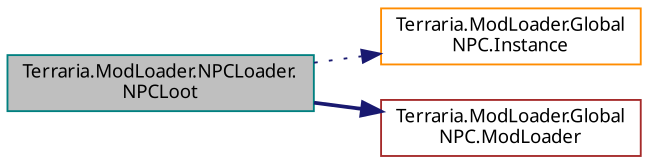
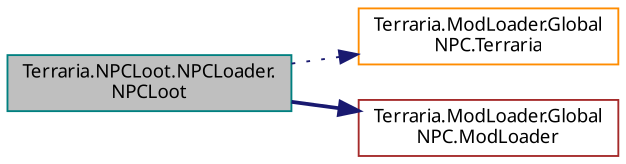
  digraph {
    fontname="Noto Sans"
    rankdir=LR
    node [fillcolor=white fontname="Noto Sans" fontsize=10 shape=record style=filled]
    edge [color=midnightblue fontname="Noto Sans" fontsize=10 labelfontname=Helvetica labelfontsize=10]
-   n1 [color=teal fillcolor=grey75 fontcolor=black height=0.2 label="Terraria.ModLoader.NPCLoader.\lNPCLoot" width=0.4]
-   n2 [color=darkorange height=0.2 label="Terraria.ModLoader.Global\lNPC.Instance" width=0.4]
+   n1 [color=teal fillcolor=grey75 fontcolor=black height=0.2 label="Terraria.NPCLoot.NPCLoader.\lNPCLoot" width=0.4]
+   n2 [color=darkorange height=0.2 label="Terraria.ModLoader.Global\lNPC.Terraria" width=0.4]
    n3 [color=brown height=0.2 label="Terraria.ModLoader.Global\lNPC.ModLoader" width=0.4]
    n1 -> n2 [style=dotted]
    n1 -> n3 [style=bold]
  }
